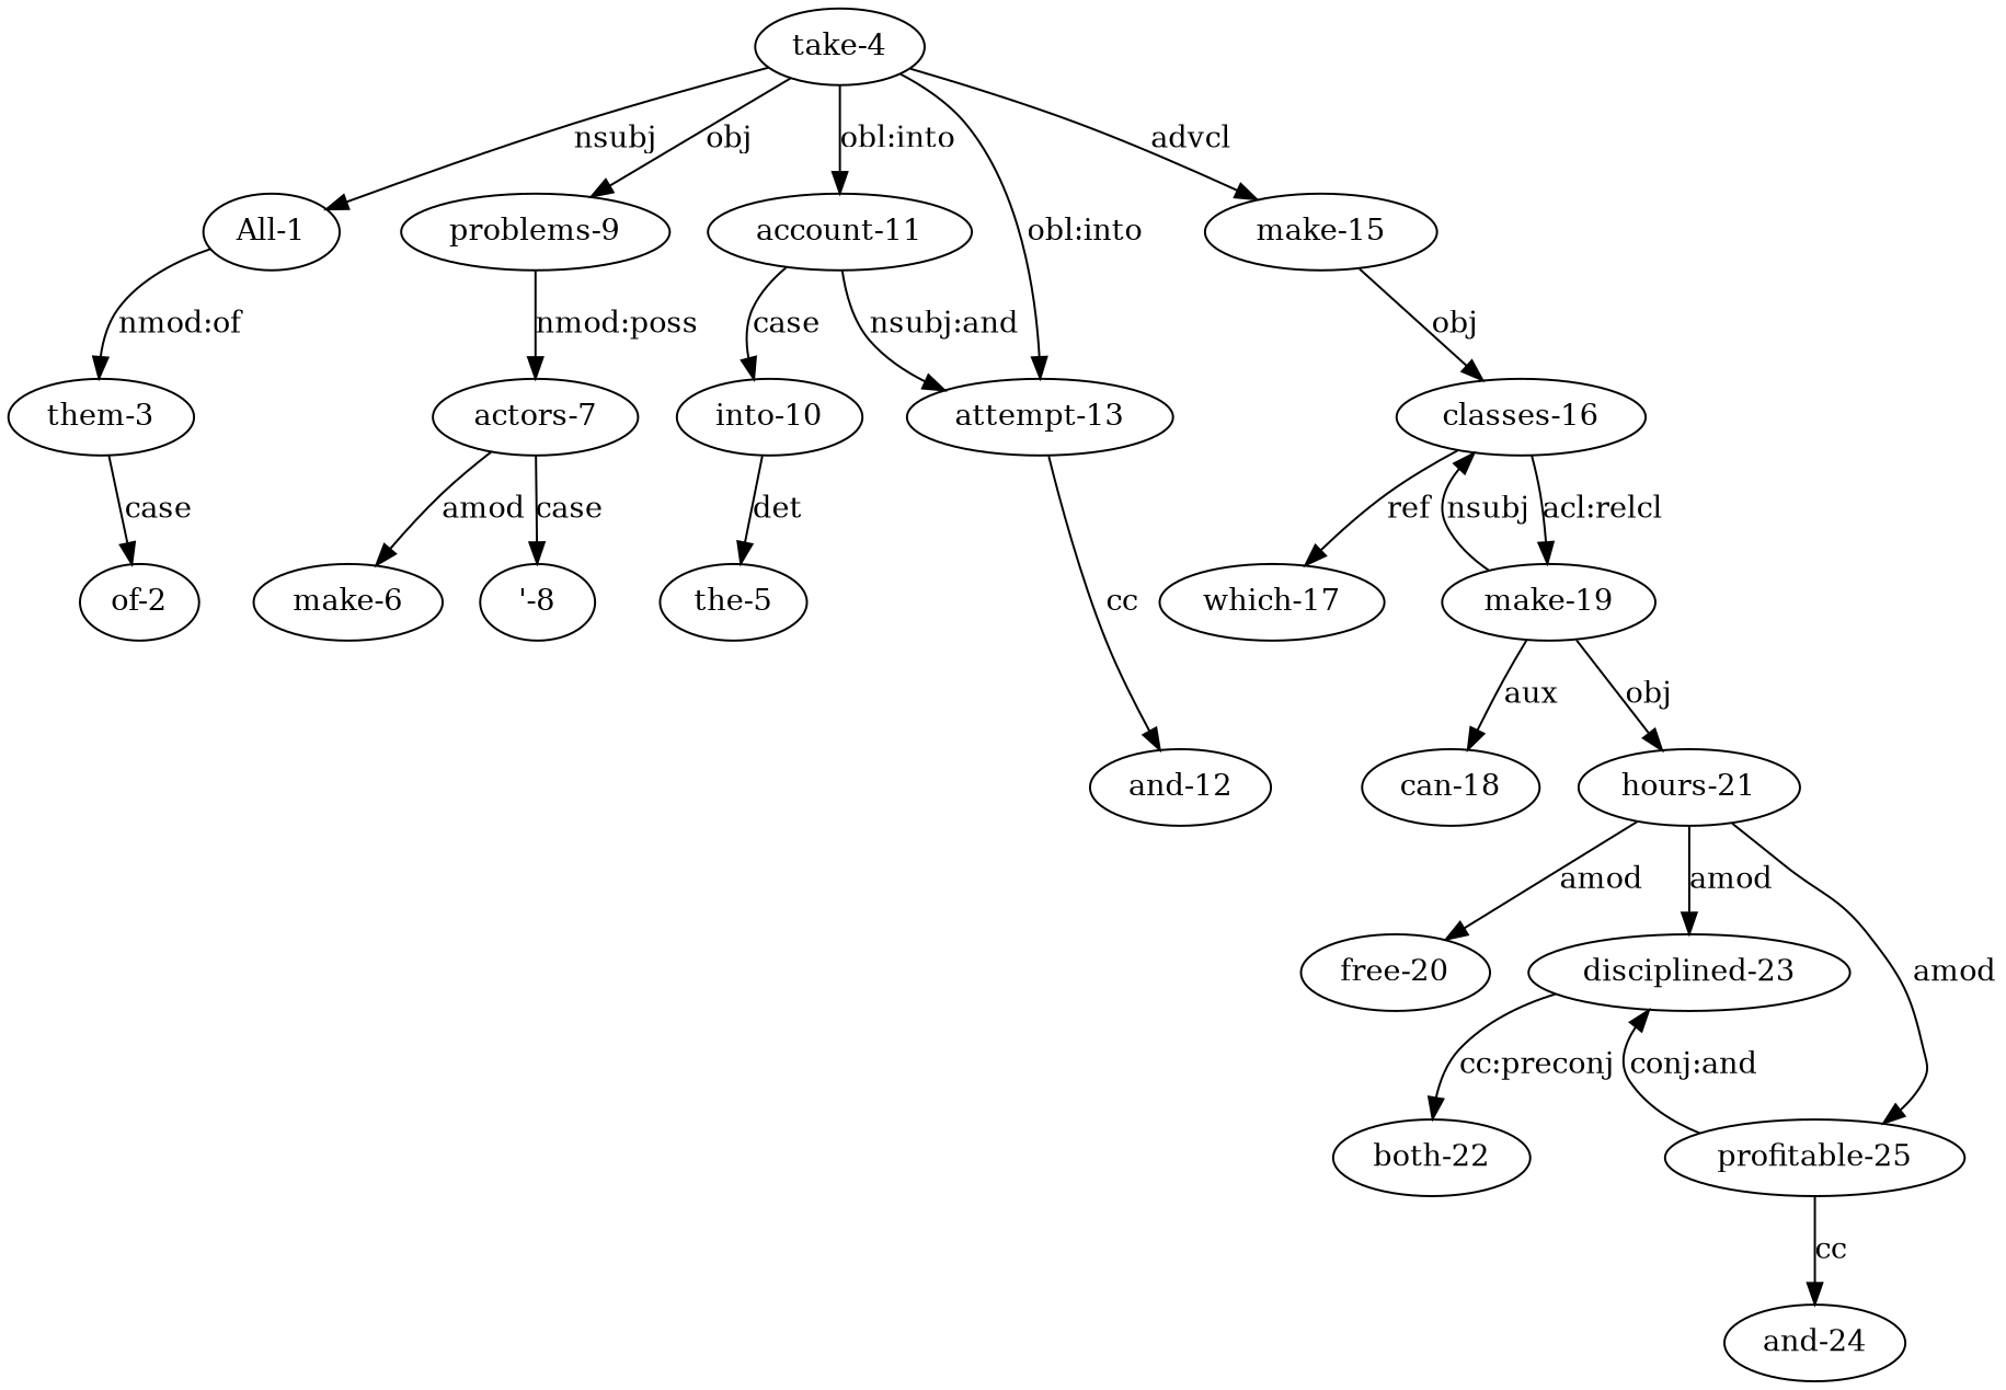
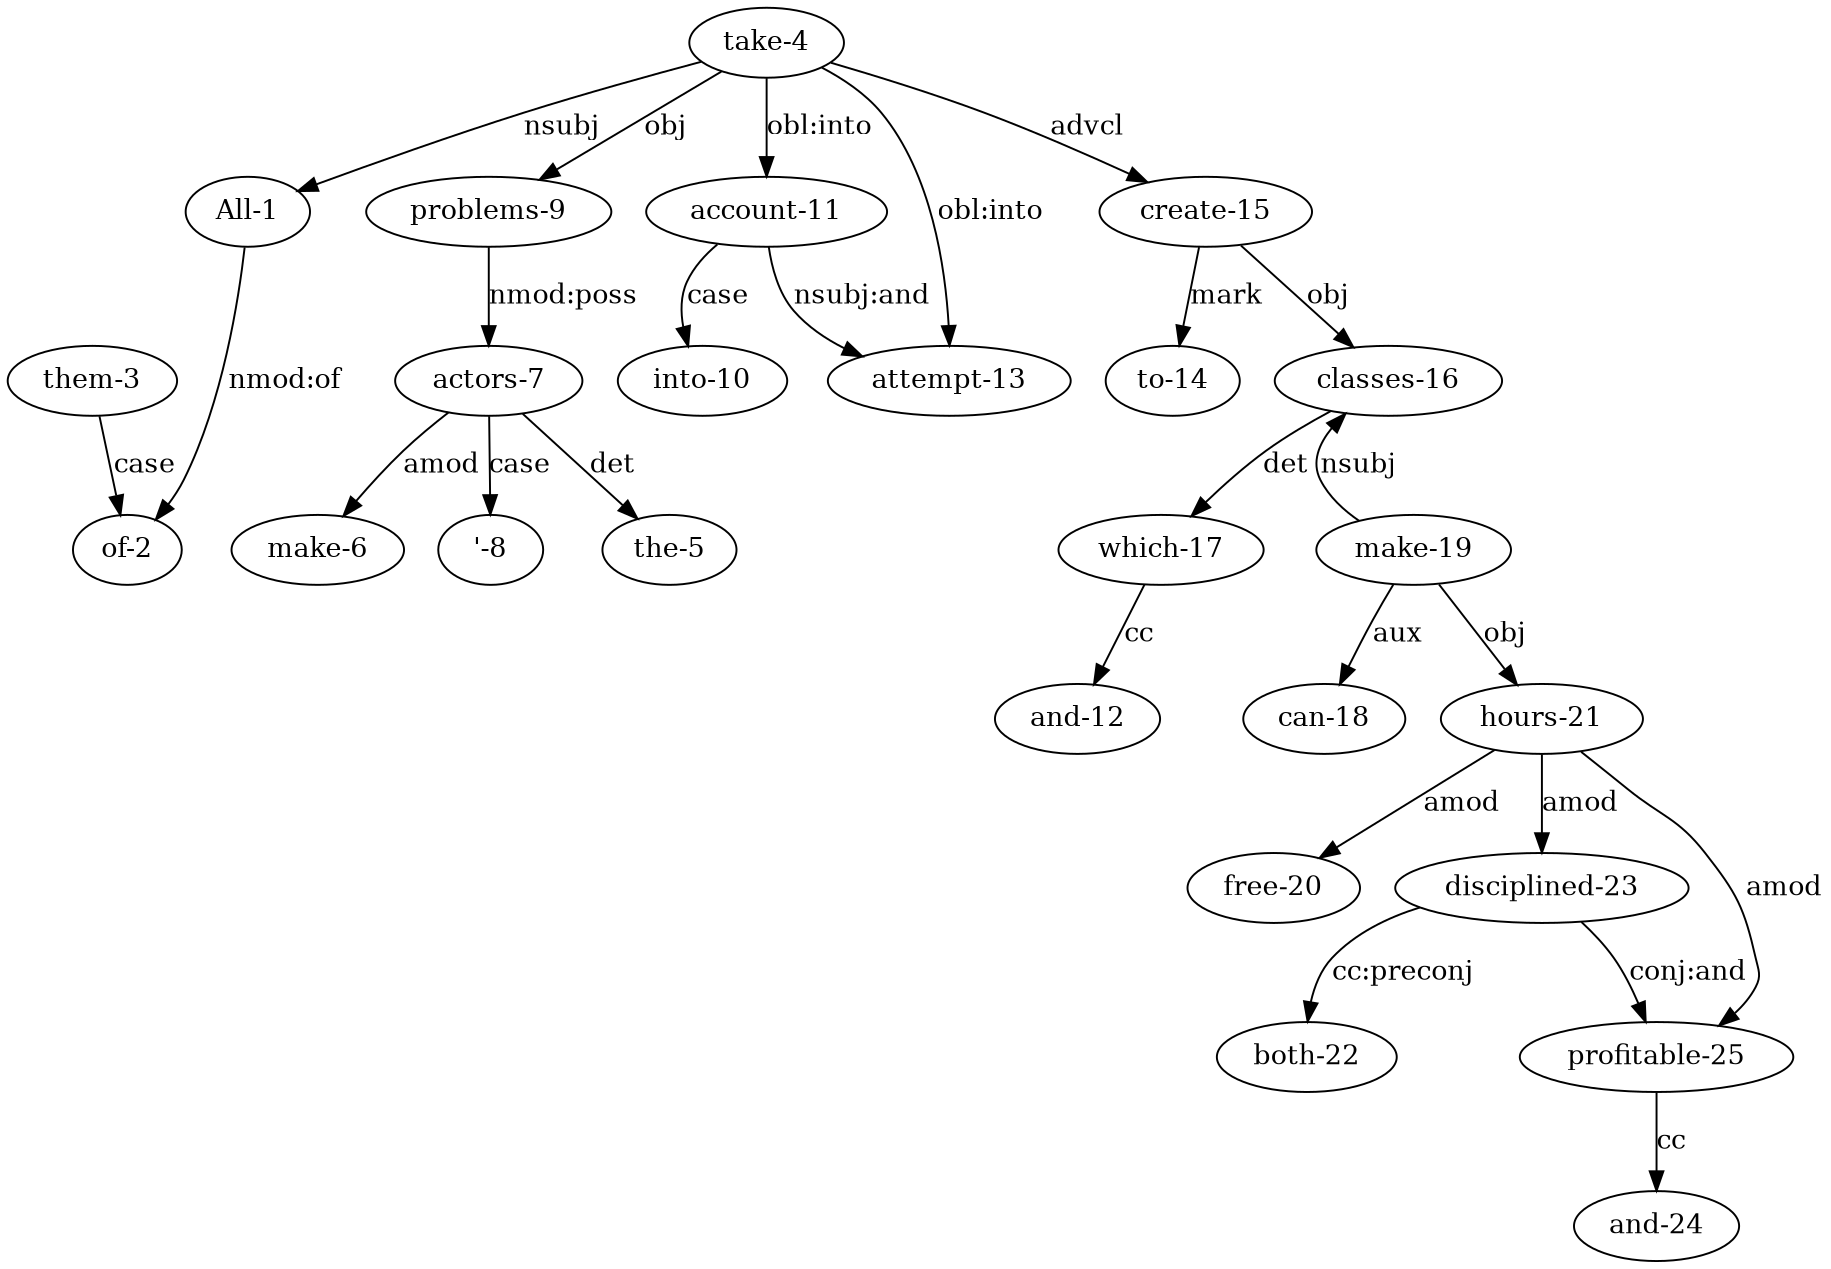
  digraph {
    "take-4"
    "All-1"
    "problems-9"
    "account-11"
    "attempt-13"
-   "create-15" [label="make-15"]
+   "create-15"
    "them-3"
    "actors-7"
    "into-10"
    "and-12"
+   "to-14"
    "classes-16"
    "of-2"
    "the-5"
    n15 [label="make-6"]
    "'-8"
    "make-19"
    "which-17"
    "can-18"
    "hours-21"
    "free-20"
    "disciplined-23"
    "profitable-25"
    "both-22"
    "and-24"
    "take-4" -> "All-1" [label=nsubj]
    "take-4" -> "problems-9" [label=obj]
    "take-4" -> "account-11" [label="obl:into"]
    "take-4" -> "attempt-13" [label="obl:into"]
    "take-4" -> "create-15" [label=advcl]
-   "All-1" -> "them-3" [label="nmod:of"]
+   "All-1" -> "of-2" [label="nmod:of"]
    "problems-9" -> "actors-7" [label="nmod:poss"]
    "account-11" -> "attempt-13" [label="nsubj:and"]
    "account-11" -> "into-10" [label=case]
-   "attempt-13" -> "and-12" [label=cc]
+   "which-17" -> "and-12" [label=cc]
+   "create-15" -> "to-14" [label=mark]
    "create-15" -> "classes-16" [label=obj]
    "them-3" -> "of-2" [label=case]
-   "into-10" -> "the-5" [label=det]
+   "actors-7" -> "the-5" [label=det]
    "actors-7" -> n15 [label=amod]
    "actors-7" -> "'-8" [label=case]
-   "classes-16" -> "make-19" [label="acl:relcl"]
-   "classes-16" -> "which-17" [label=ref]
+   "classes-16" -> "which-17" [label=det]
    "make-19" -> "classes-16" [label=nsubj]
    "make-19" -> "can-18" [label=aux]
    "make-19" -> "hours-21" [label=obj]
    "hours-21" -> "free-20" [label=amod]
    "hours-21" -> "disciplined-23" [label=amod]
    "hours-21" -> "profitable-25" [label=amod]
-   "profitable-25" -> "disciplined-23" [label="conj:and"]
+   "disciplined-23" -> "profitable-25" [label="conj:and"]
    "disciplined-23" -> "both-22" [label="cc:preconj"]
    "profitable-25" -> "and-24" [label=cc]
  }
